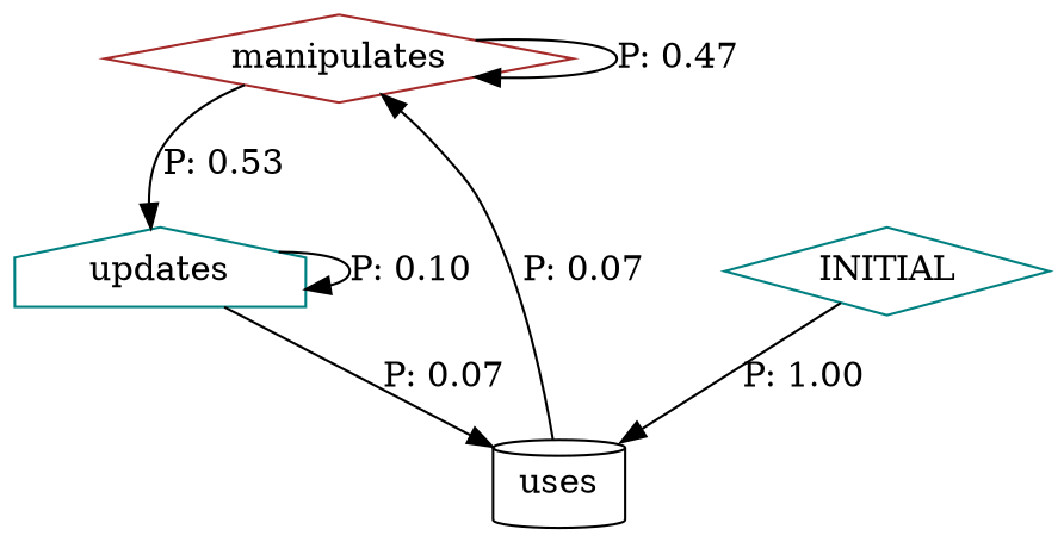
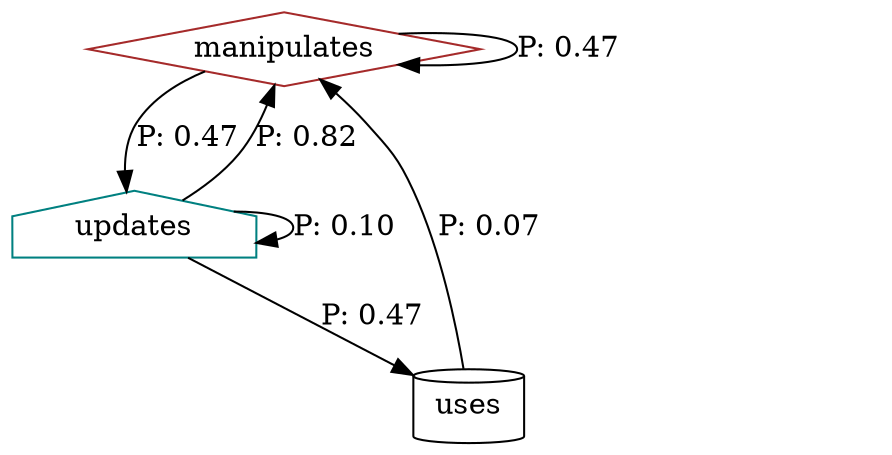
  digraph {
    node [color=teal shape=diamond]
    n1 [color=brown label=manipulates]
    n2 [label=updates shape=house]
    n3 [color=black label=uses shape=cylinder]
-   n4 [label=INITIAL]
    n1 -> n1 [label="P: 0.47"]
-   n1 -> n2 [label="P: 0.53"]
+   n1 -> n2 [label="P: 0.47"]
+   n2 -> n1 [label="P: 0.82"]
    n2 -> n2 [label="P: 0.10"]
-   n2 -> n3 [label="P: 0.07"]
+   n2 -> n3 [label="P: 0.47"]
    n3 -> n1 [label="P: 0.07"]
-   n4 -> n3 [label="P: 1.00"]
  }
